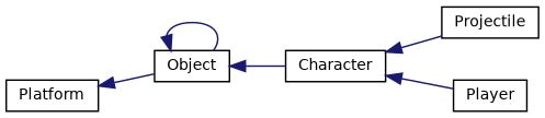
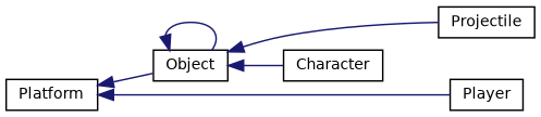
  digraph {
    rankdir=LR
    node [color=black fillcolor=white fontname=Helvetica fontsize=10 shape=record style=filled]
    edge [color=midnightblue dir=back fontname=Helvetica fontsize=10 labelfontname=Helvetica labelfontsize=10 style=solid]
    n1 [height=0.2 label=Object width=0.4]
    n2 [height=0.2 label=Character width=0.4]
    n3 [height=0.2 label=Projectile width=0.4]
    n4 [height=0.2 label=Player width=0.4]
    n5 [height=0.2 label=Platform width=0.4]
    n1 -> n1
    n1 -> n2
-   n2 -> n3
-   n2 -> n4
+   n1 -> n3
+   n5 -> n4
    n5 -> n1
  }
